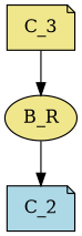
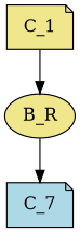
  digraph {
    node [fillcolor=khaki shape=note style=filled]
    B_R [shape=ellipse]
-   C_1 [label=C_3]
-   C_2 [fillcolor=lightblue]
+   C_1
+   C_2 [fillcolor=lightblue label=C_7]
    B_R -> C_2
    C_1 -> B_R
  }
